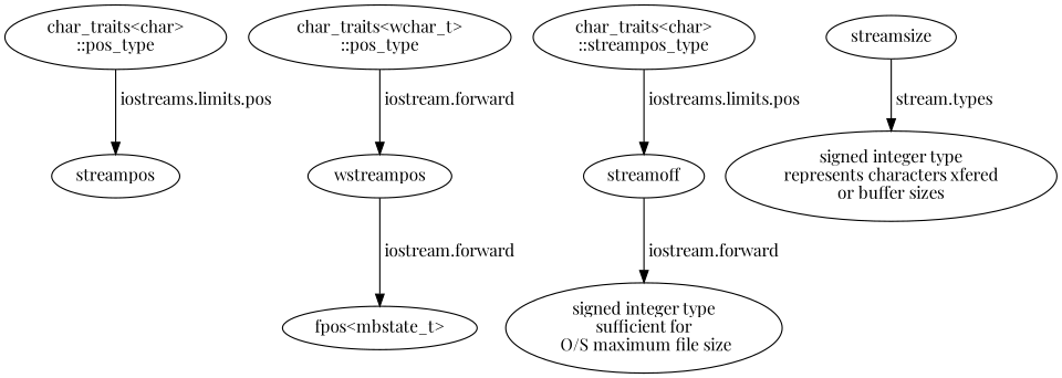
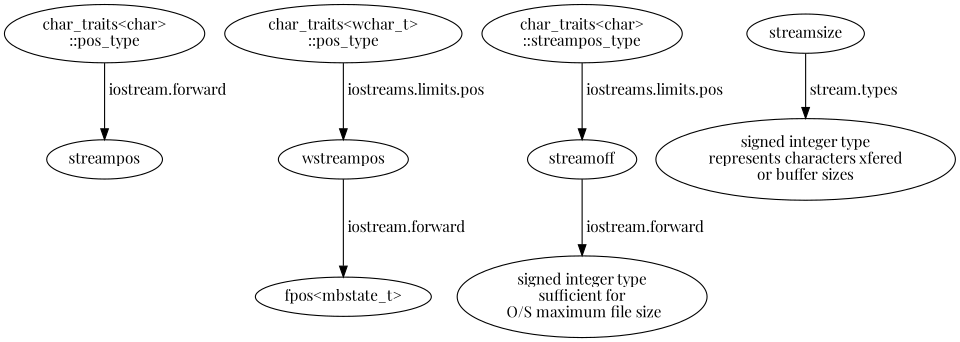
  digraph {
    fontname="Playfair Display"
    node [fontname="Playfair Display"]
    edge [fontname="Playfair Display"]
    n1 [label="char_traits<char>\n::pos_type"]
    streampos
    n3 [label="char_traits<wchar_t>\n::pos_type"]
    wstreampos
    n5 [label="fpos<mbstate_t>"]
    n6 [label="char_traits<char>\n::streampos_type"]
    streamoff
    n8 [label="signed integer type\nsufficient for\n O/S maximum file size"]
    n9 [label="signed integer type\nrepresents characters xfered\nor buffer sizes"]
    streamsize
-   n1 -> streampos [label=" iostreams.limits.pos"]
-   n3 -> wstreampos [label=" iostream.forward"]
+   n1 -> streampos [label=" iostream.forward"]
+   n3 -> wstreampos [label=" iostreams.limits.pos"]
    wstreampos -> n5 [label=" iostream.forward"]
    n6 -> streamoff [label=" iostreams.limits.pos"]
    streamoff -> n8 [label=" iostream.forward"]
    streamsize -> n9 [label=" stream.types"]
  }
